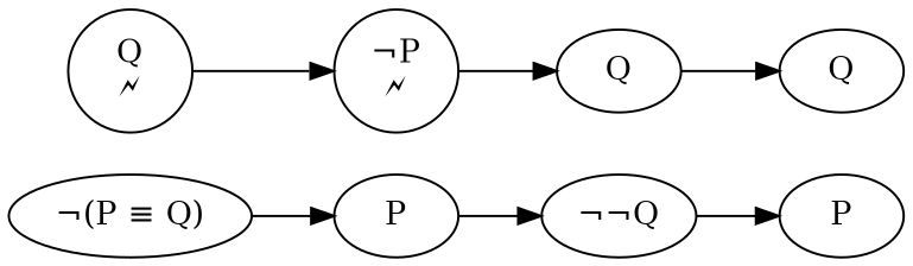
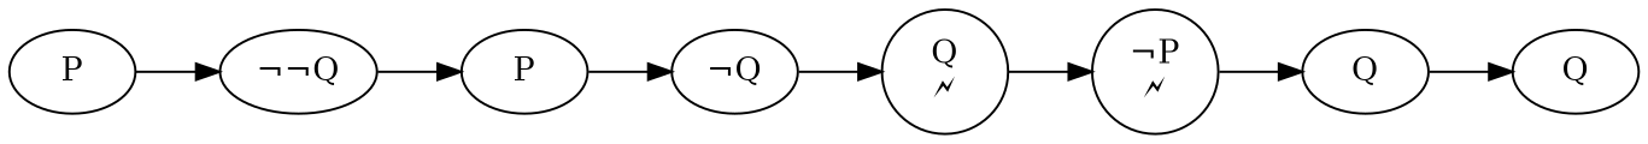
  digraph {
    rankdir=LR
-   n1 [label="¬(P ≡ Q)"]
    n2 [label=P]
    n3 [label="¬¬Q"]
    n4 [label=P]
+   n5 [label="¬Q"]
    n6 [label="¬P\n🗲"]
    n7 [label=Q]
    n8 [label="Q\n🗲"]
    n9 [label=Q]
-   n1 -> n2
    n2 -> n3
    n3 -> n4
+   n4 -> n5
+   n5 -> n8
    n6 -> n7
    n7 -> n9
    n8 -> n6
  }
